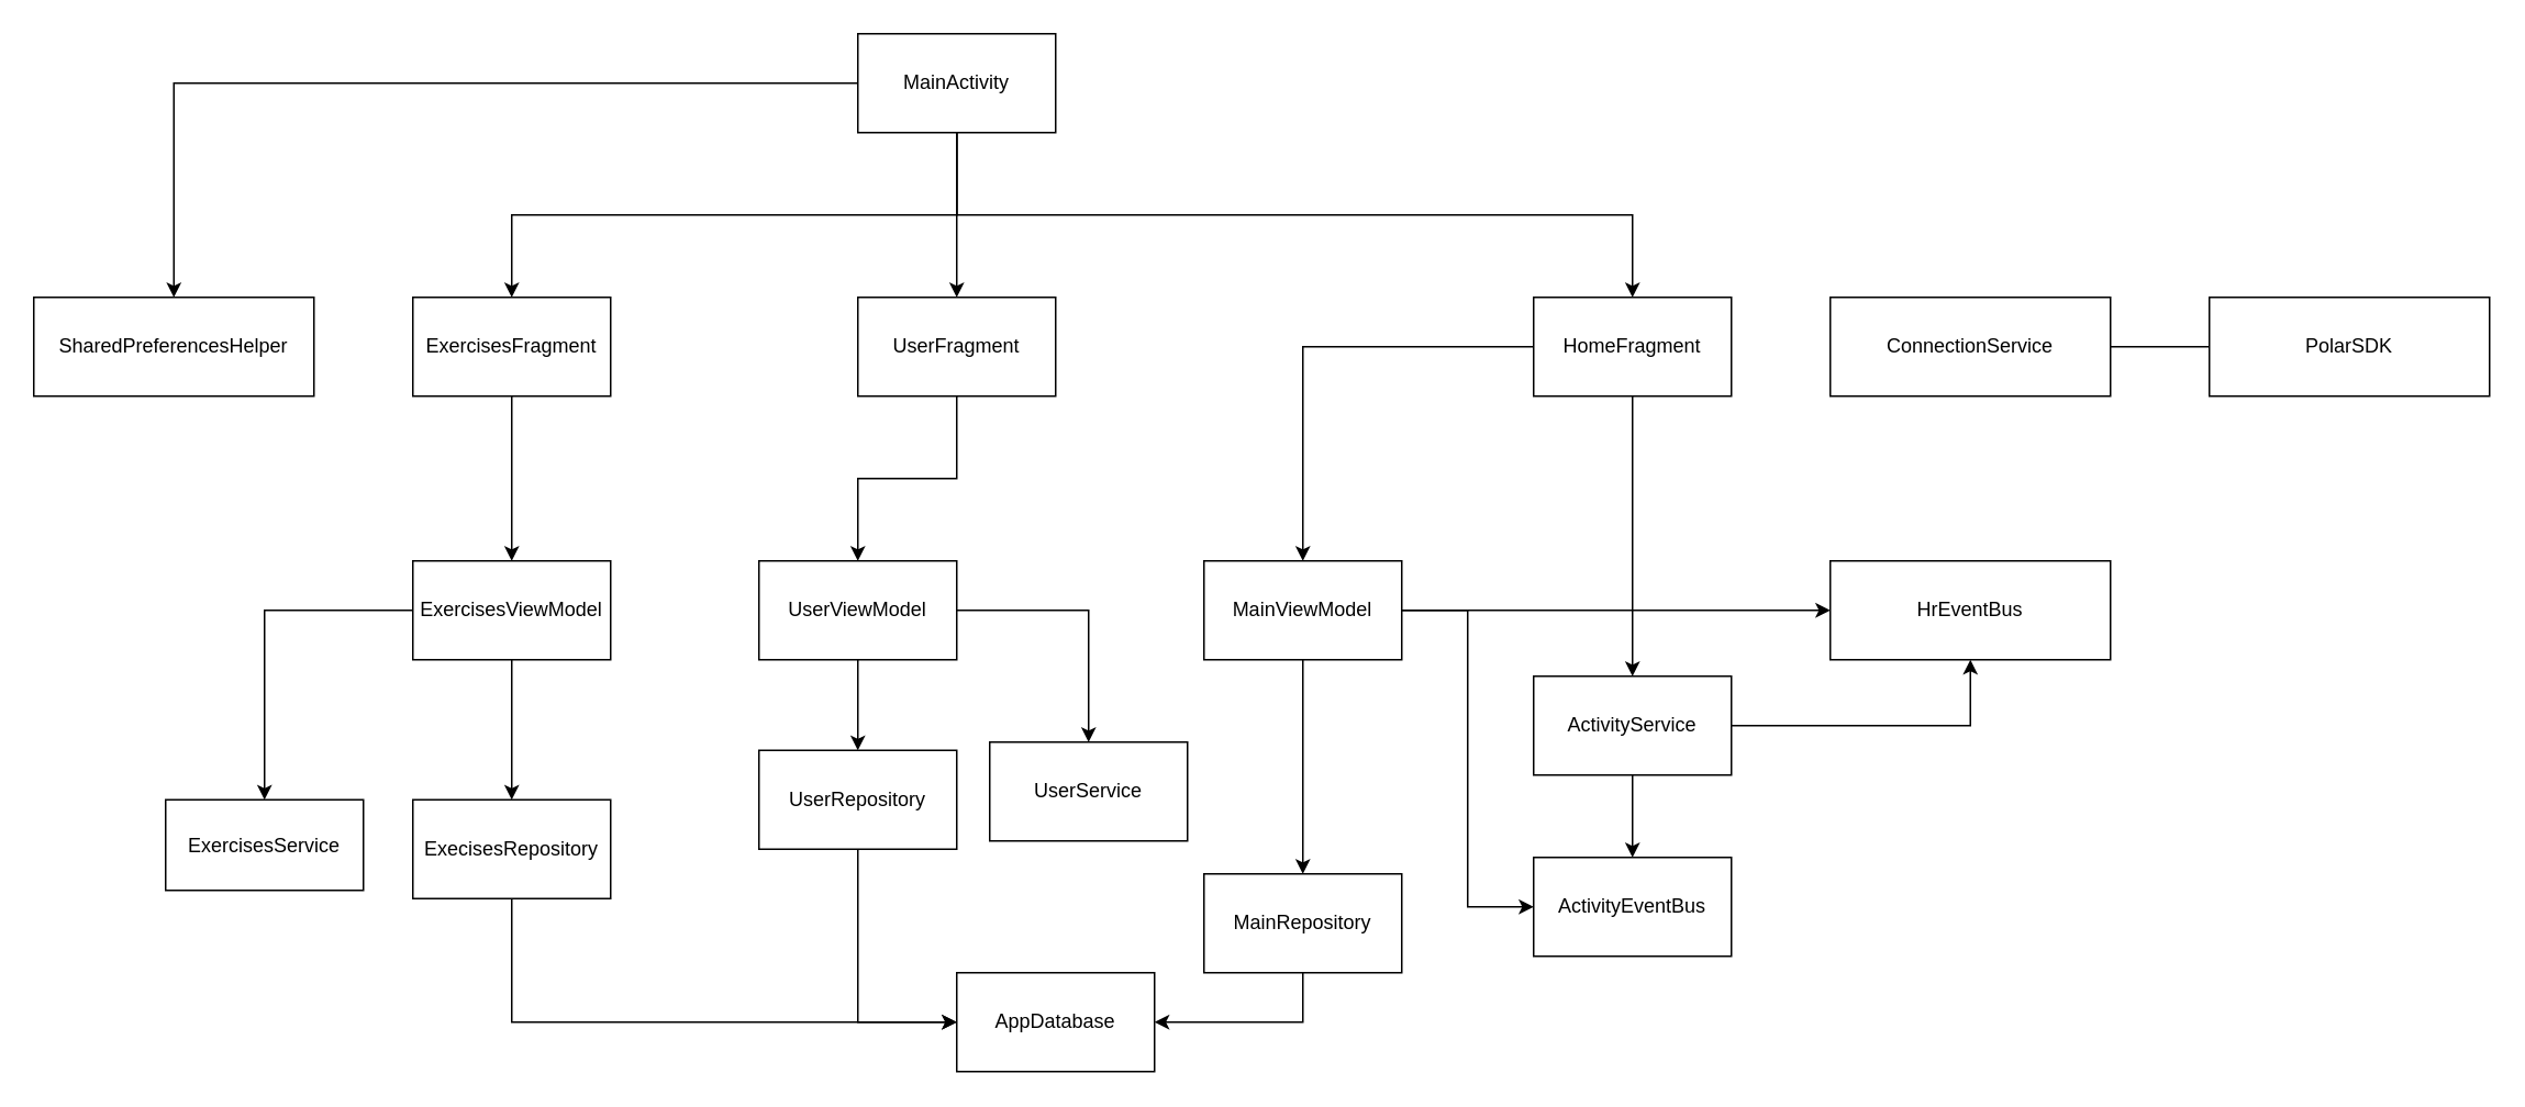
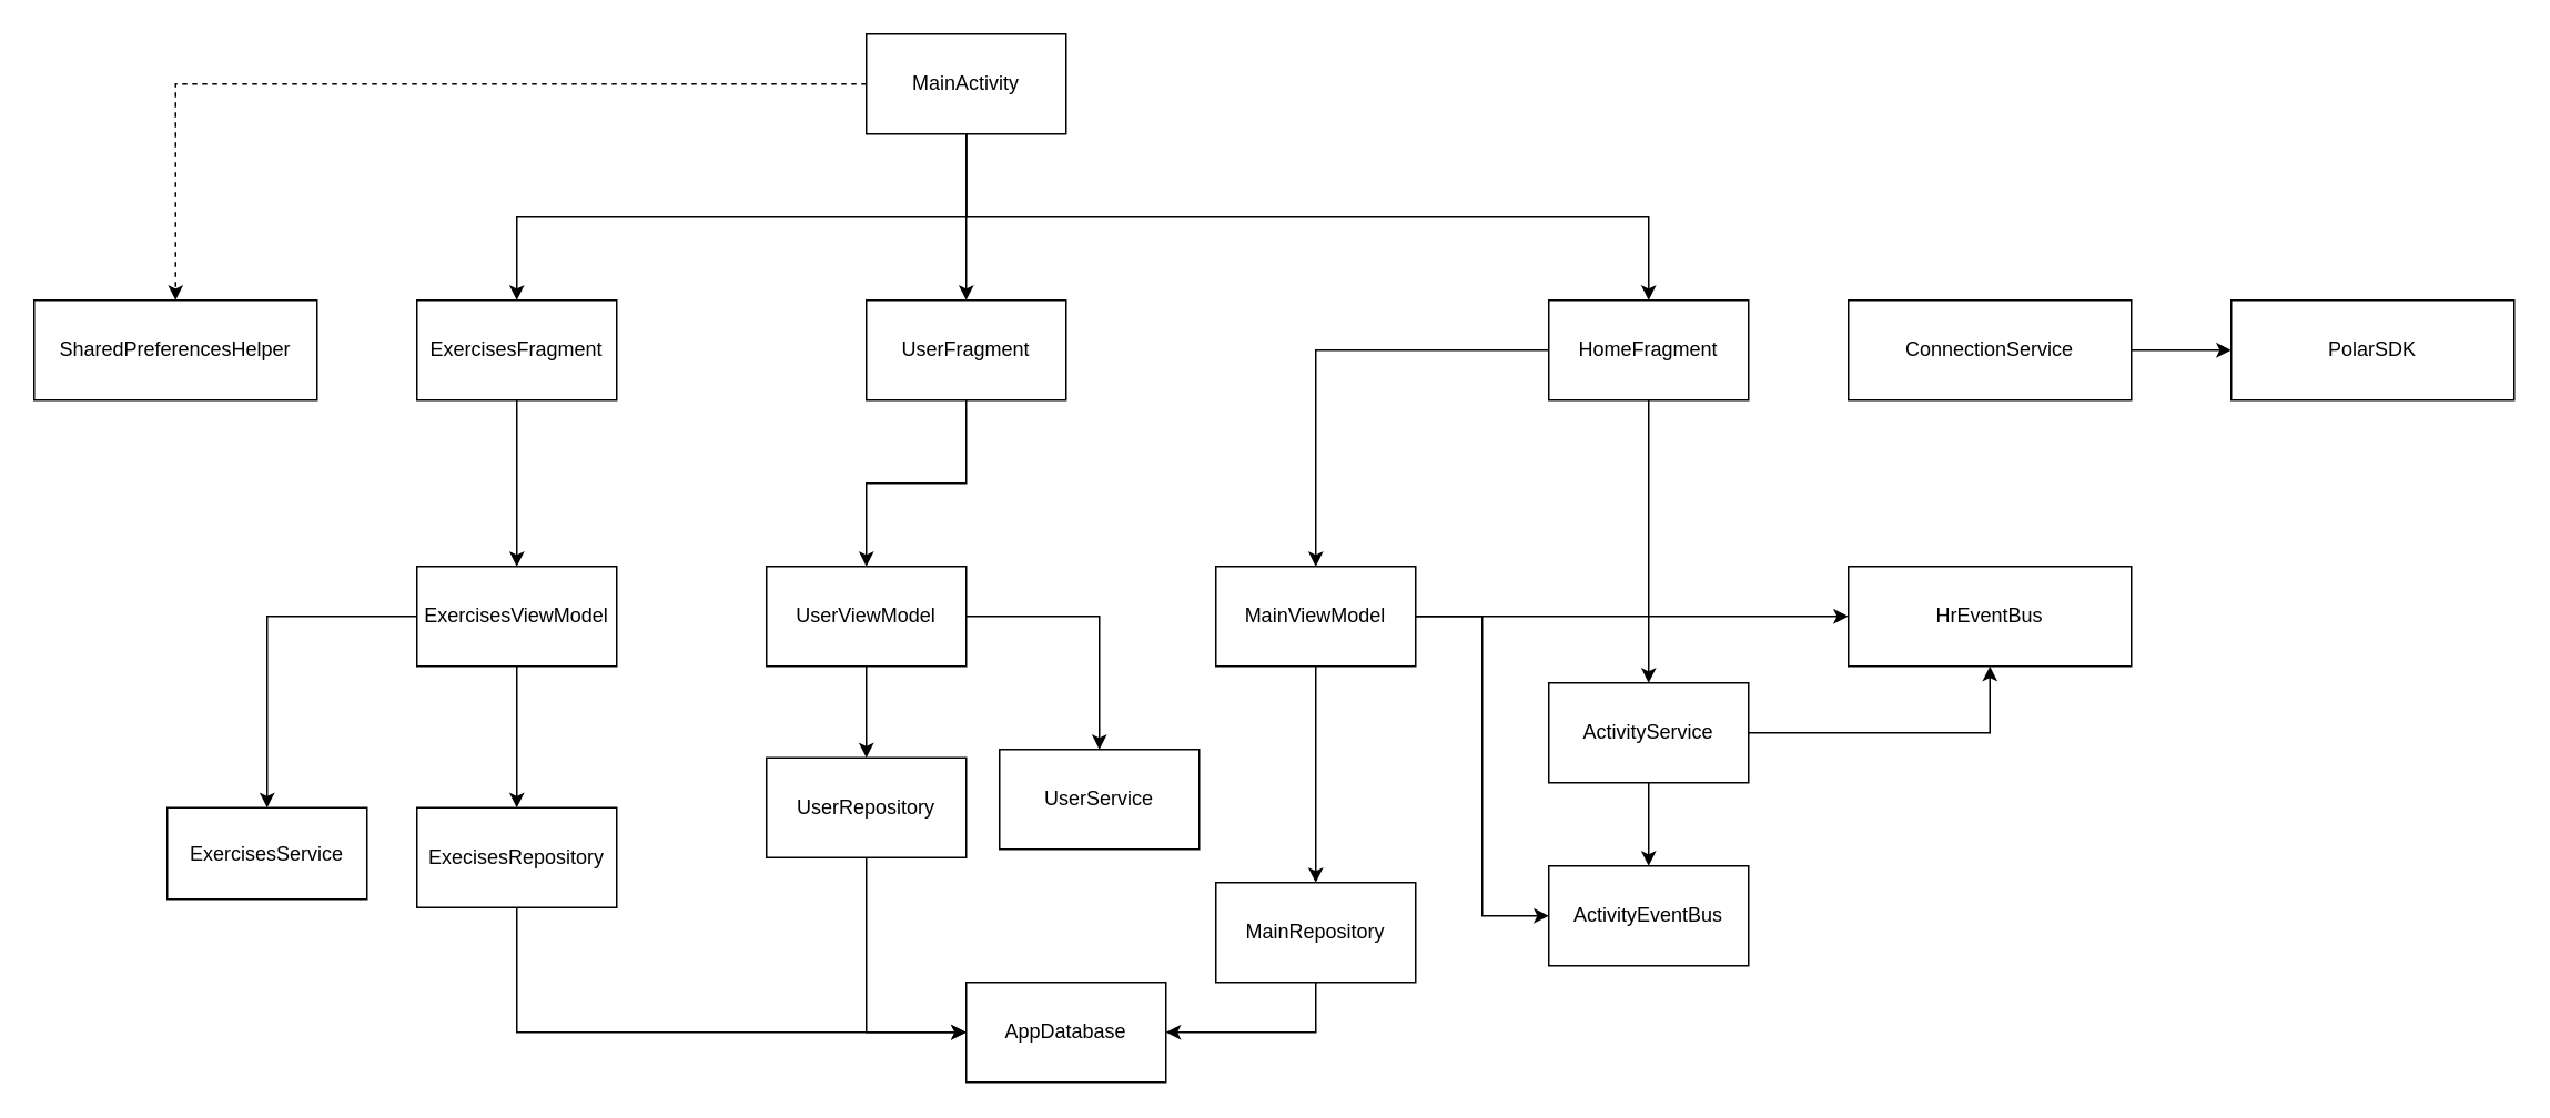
  <mxCell id="0" />
  <mxCell id="1" parent="0" />
  <mxCell id="2" value="" style="edgeStyle=orthogonalEdgeStyle;rounded=0;orthogonalLoop=1;jettySize=auto;html=1;exitX=0.5;exitY=1;exitDx=0;exitDy=0;" edge="1" parent="1" source="6" target="8"><mxGeometry relative="1" as="geometry" /></mxCell>
  <mxCell id="3" value="" style="edgeStyle=orthogonalEdgeStyle;rounded=0;orthogonalLoop=1;jettySize=auto;html=1;" edge="1" parent="1" source="6" target="10"><mxGeometry relative="1" as="geometry" /></mxCell>
  <mxCell id="4" value="" style="edgeStyle=orthogonalEdgeStyle;rounded=0;orthogonalLoop=1;jettySize=auto;html=1;exitX=0.5;exitY=1;exitDx=0;exitDy=0;" edge="1" parent="1" source="6" target="13"><mxGeometry relative="1" as="geometry" /></mxCell>
- <mxCell id="5" value="" style="edgeStyle=orthogonalEdgeStyle;rounded=0;orthogonalLoop=1;jettySize=auto;html=1;" edge="1" parent="1" source="6" target="41"><mxGeometry relative="1" as="geometry" /></mxCell>
+ <mxCell id="5" value="" style="edgeStyle=orthogonalEdgeStyle;rounded=0;orthogonalLoop=1;jettySize=auto;html=1;dashed=1;" edge="1" parent="1" source="6" target="41"><mxGeometry relative="1" as="geometry" /></mxCell>
  <mxCell id="6" value="MainActivity" style="rounded=0;whiteSpace=wrap;html=1;" vertex="1" parent="1"><mxGeometry x="520" y="20" width="120" height="60" as="geometry" /></mxCell>
  <mxCell id="7" value="" style="edgeStyle=orthogonalEdgeStyle;rounded=0;orthogonalLoop=1;jettySize=auto;html=1;" edge="1" parent="1" source="8" target="28"><mxGeometry relative="1" as="geometry" /></mxCell>
  <mxCell id="8" value="ExercisesFragment" style="whiteSpace=wrap;html=1;rounded=0;" vertex="1" parent="1"><mxGeometry x="250" y="180" width="120" height="60" as="geometry" /></mxCell>
  <mxCell id="9" value="" style="edgeStyle=orthogonalEdgeStyle;rounded=0;orthogonalLoop=1;jettySize=auto;html=1;" edge="1" parent="1" source="10" target="23"><mxGeometry relative="1" as="geometry" /></mxCell>
  <mxCell id="10" value="UserFragment" style="rounded=0;whiteSpace=wrap;html=1;" vertex="1" parent="1"><mxGeometry x="520" y="180" width="120" height="60" as="geometry" /></mxCell>
  <mxCell id="11" value="" style="edgeStyle=orthogonalEdgeStyle;rounded=0;orthogonalLoop=1;jettySize=auto;html=1;" edge="1" parent="1" source="13" target="17"><mxGeometry relative="1" as="geometry" /></mxCell>
  <mxCell id="12" value="" style="edgeStyle=orthogonalEdgeStyle;rounded=0;orthogonalLoop=1;jettySize=auto;html=1;" edge="1" parent="1" source="13" target="39"><mxGeometry relative="1" as="geometry" /></mxCell>
  <mxCell id="13" value="HomeFragment" style="rounded=0;whiteSpace=wrap;html=1;" vertex="1" parent="1"><mxGeometry x="930" y="180" width="120" height="60" as="geometry" /></mxCell>
  <mxCell id="14" value="" style="edgeStyle=orthogonalEdgeStyle;rounded=0;orthogonalLoop=1;jettySize=auto;html=1;" edge="1" parent="1" source="17" target="19"><mxGeometry relative="1" as="geometry" /></mxCell>
  <mxCell id="15" style="edgeStyle=orthogonalEdgeStyle;rounded=0;orthogonalLoop=1;jettySize=auto;html=1;exitX=1;exitY=0.5;exitDx=0;exitDy=0;entryX=0;entryY=0.5;entryDx=0;entryDy=0;" edge="1" parent="1" source="17" target="36"><mxGeometry relative="1" as="geometry" /></mxCell>
  <mxCell id="16" style="edgeStyle=orthogonalEdgeStyle;rounded=0;orthogonalLoop=1;jettySize=auto;html=1;exitX=1;exitY=0.5;exitDx=0;exitDy=0;entryX=0;entryY=0.5;entryDx=0;entryDy=0;" edge="1" parent="1" source="17" target="40"><mxGeometry relative="1" as="geometry" /></mxCell>
  <mxCell id="17" value="MainViewModel" style="whiteSpace=wrap;html=1;rounded=0;" vertex="1" parent="1"><mxGeometry x="730" y="340" width="120" height="60" as="geometry" /></mxCell>
  <mxCell id="18" value="" style="edgeStyle=orthogonalEdgeStyle;rounded=0;orthogonalLoop=1;jettySize=auto;html=1;exitX=0.5;exitY=1;exitDx=0;exitDy=0;entryX=1;entryY=0.5;entryDx=0;entryDy=0;" edge="1" parent="1" source="19" target="20"><mxGeometry relative="1" as="geometry" /></mxCell>
  <mxCell id="19" value="MainRepository" style="whiteSpace=wrap;html=1;rounded=0;" vertex="1" parent="1"><mxGeometry x="730" y="530" width="120" height="60" as="geometry" /></mxCell>
  <mxCell id="20" value="AppDatabase" style="whiteSpace=wrap;html=1;rounded=0;" vertex="1" parent="1"><mxGeometry x="580" y="590" width="120" height="60" as="geometry" /></mxCell>
  <mxCell id="21" value="" style="edgeStyle=orthogonalEdgeStyle;rounded=0;orthogonalLoop=1;jettySize=auto;html=1;" edge="1" parent="1" source="23" target="25"><mxGeometry relative="1" as="geometry" /></mxCell>
  <mxCell id="22" value="" style="edgeStyle=orthogonalEdgeStyle;rounded=0;orthogonalLoop=1;jettySize=auto;html=1;" edge="1" parent="1" source="23" target="35"><mxGeometry relative="1" as="geometry" /></mxCell>
  <mxCell id="23" value="UserViewModel" style="rounded=0;whiteSpace=wrap;html=1;" vertex="1" parent="1"><mxGeometry x="460" y="340" width="120" height="60" as="geometry" /></mxCell>
  <mxCell id="24" style="edgeStyle=orthogonalEdgeStyle;rounded=0;orthogonalLoop=1;jettySize=auto;html=1;exitX=0.5;exitY=1;exitDx=0;exitDy=0;entryX=0;entryY=0.5;entryDx=0;entryDy=0;" edge="1" parent="1" source="25" target="20"><mxGeometry relative="1" as="geometry" /></mxCell>
  <mxCell id="25" value="UserRepository" style="rounded=0;whiteSpace=wrap;html=1;" vertex="1" parent="1"><mxGeometry x="460" y="455" width="120" height="60" as="geometry" /></mxCell>
  <mxCell id="26" value="" style="edgeStyle=orthogonalEdgeStyle;rounded=0;orthogonalLoop=1;jettySize=auto;html=1;" edge="1" parent="1" source="28" target="30"><mxGeometry relative="1" as="geometry" /></mxCell>
  <mxCell id="27" value="" style="edgeStyle=orthogonalEdgeStyle;rounded=0;orthogonalLoop=1;jettySize=auto;html=1;" edge="1" parent="1" source="28" target="34"><mxGeometry relative="1" as="geometry" /></mxCell>
  <mxCell id="28" value="ExercisesViewModel" style="whiteSpace=wrap;html=1;rounded=0;" vertex="1" parent="1"><mxGeometry x="250" y="340" width="120" height="60" as="geometry" /></mxCell>
  <mxCell id="29" style="edgeStyle=orthogonalEdgeStyle;rounded=0;orthogonalLoop=1;jettySize=auto;html=1;exitX=0.5;exitY=1;exitDx=0;exitDy=0;entryX=0;entryY=0.5;entryDx=0;entryDy=0;" edge="1" parent="1" source="30" target="20"><mxGeometry relative="1" as="geometry" /></mxCell>
  <mxCell id="30" value="ExecisesRepository" style="whiteSpace=wrap;html=1;rounded=0;" vertex="1" parent="1"><mxGeometry x="250" y="485" width="120" height="60" as="geometry" /></mxCell>
- <mxCell id="31" value="" style="edgeStyle=orthogonalEdgeStyle;rounded=0;orthogonalLoop=1;jettySize=auto;html=1;endArrow=none;" edge="1" parent="1" source="32" target="33"><mxGeometry relative="1" as="geometry" /></mxCell>
+ <mxCell id="31" value="" style="edgeStyle=orthogonalEdgeStyle;rounded=0;orthogonalLoop=1;jettySize=auto;html=1;" edge="1" parent="1" source="32" target="33"><mxGeometry relative="1" as="geometry" /></mxCell>
  <mxCell id="32" value="ConnectionService" style="rounded=0;whiteSpace=wrap;html=1;" vertex="1" parent="1"><mxGeometry x="1110" y="180" width="170" height="60" as="geometry" /></mxCell>
  <mxCell id="33" value="PolarSDK" style="rounded=0;whiteSpace=wrap;html=1;" vertex="1" parent="1"><mxGeometry x="1340" y="180" width="170" height="60" as="geometry" /></mxCell>
  <mxCell id="34" value="ExercisesService" style="whiteSpace=wrap;html=1;rounded=0;" vertex="1" parent="1"><mxGeometry x="100" y="485" width="120" height="55" as="geometry" /></mxCell>
  <mxCell id="35" value="UserService" style="rounded=0;whiteSpace=wrap;html=1;" vertex="1" parent="1"><mxGeometry x="600" y="450" width="120" height="60" as="geometry" /></mxCell>
  <mxCell id="36" value="HrEventBus" style="rounded=0;whiteSpace=wrap;html=1;" vertex="1" parent="1"><mxGeometry x="1110" y="340" width="170" height="60" as="geometry" /></mxCell>
  <mxCell id="37" style="edgeStyle=orthogonalEdgeStyle;rounded=0;orthogonalLoop=1;jettySize=auto;html=1;exitX=1;exitY=0.5;exitDx=0;exitDy=0;entryX=0.5;entryY=1;entryDx=0;entryDy=0;" edge="1" parent="1" source="39" target="36"><mxGeometry relative="1" as="geometry" /></mxCell>
  <mxCell id="38" value="" style="edgeStyle=orthogonalEdgeStyle;rounded=0;orthogonalLoop=1;jettySize=auto;html=1;" edge="1" parent="1" source="39" target="40"><mxGeometry relative="1" as="geometry" /></mxCell>
  <mxCell id="39" value="ActivityService" style="rounded=0;whiteSpace=wrap;html=1;" vertex="1" parent="1"><mxGeometry x="930" y="410" width="120" height="60" as="geometry" /></mxCell>
  <mxCell id="40" value="ActivityEventBus" style="rounded=0;whiteSpace=wrap;html=1;" vertex="1" parent="1"><mxGeometry x="930" y="520" width="120" height="60" as="geometry" /></mxCell>
  <mxCell id="41" value="SharedPreferencesHelper" style="rounded=0;whiteSpace=wrap;html=1;" vertex="1" parent="1"><mxGeometry x="20" y="180" width="170" height="60" as="geometry" /></mxCell>
